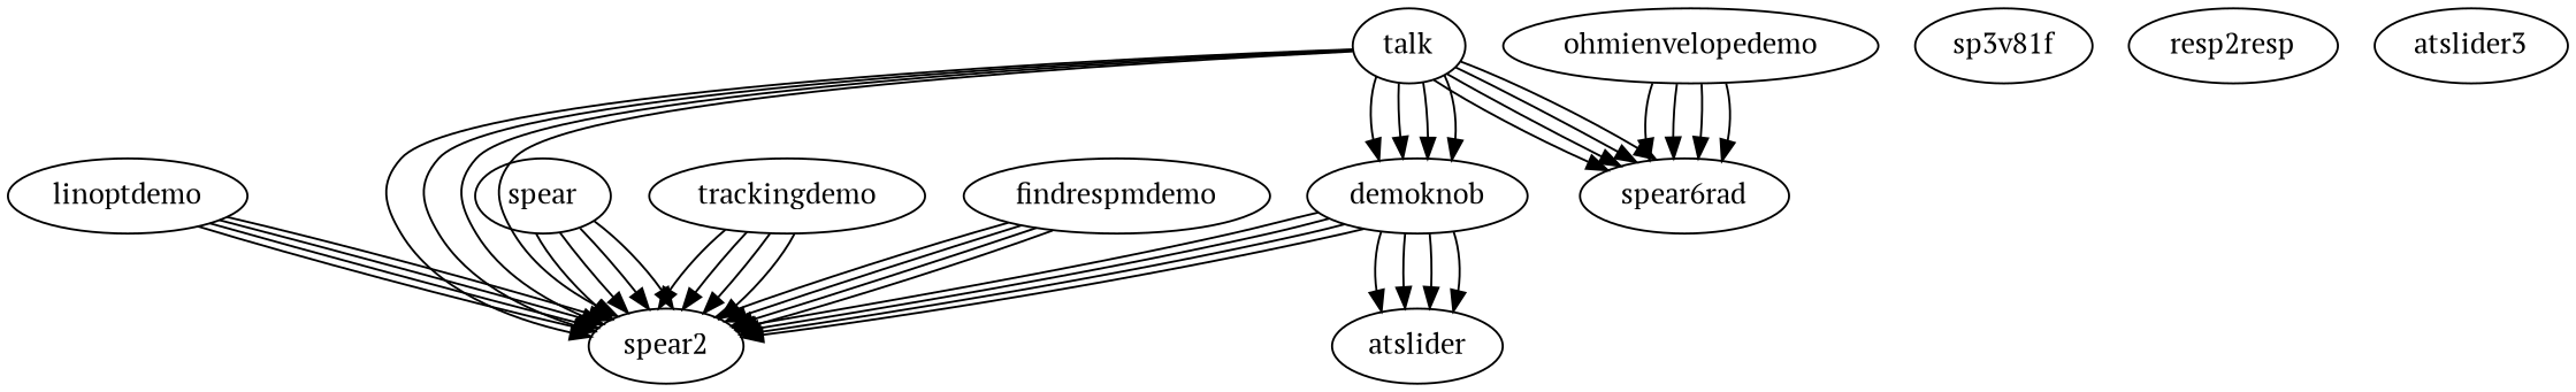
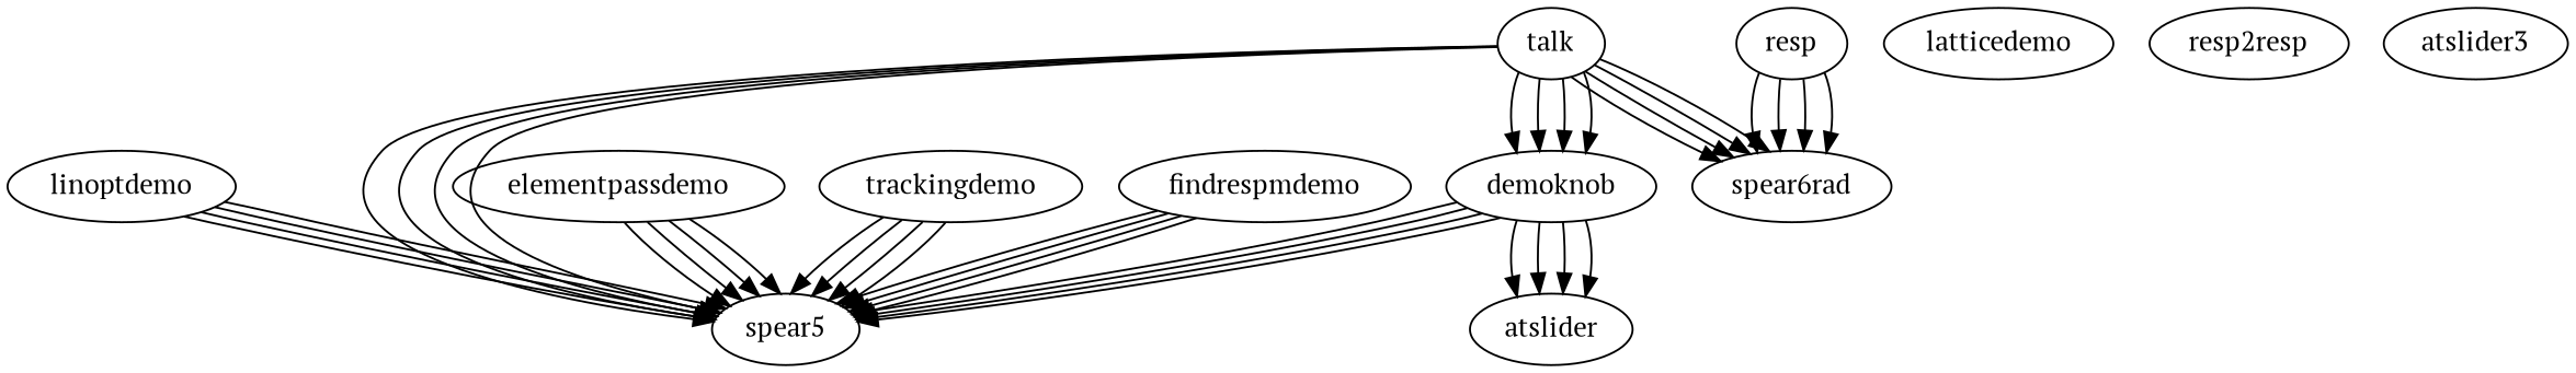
  digraph {
    fontname="PT Serif"
    node [fontname="PT Serif"]
    edge [fontname="PT Serif"]
    demoknob
    atslider
-   spear2
-   elementpassdemo [label=spear]
+   spear2 [label=spear5]
+   elementpassdemo
    findrespmdemo
    linoptdemo
    n7 [label=spear6rad]
-   ohmienvelopedemo
+   ohmienvelopedemo [label=resp]
    talk
    trackingdemo
-   sp3v81f
+   latticedemo
    n13 [label=resp2resp]
    n14 [label=atslider3]
    demoknob -> atslider
    demoknob -> atslider
    demoknob -> atslider
    demoknob -> atslider
    demoknob -> spear2
    demoknob -> spear2
    demoknob -> spear2
    demoknob -> spear2
    elementpassdemo -> spear2
    elementpassdemo -> spear2
    elementpassdemo -> spear2
    elementpassdemo -> spear2
    findrespmdemo -> spear2
    findrespmdemo -> spear2
    findrespmdemo -> spear2
    findrespmdemo -> spear2
    linoptdemo -> spear2
    linoptdemo -> spear2
    linoptdemo -> spear2
    linoptdemo -> spear2
    ohmienvelopedemo -> n7
    ohmienvelopedemo -> n7
    ohmienvelopedemo -> n7
    ohmienvelopedemo -> n7
    talk -> demoknob
    talk -> demoknob
    talk -> demoknob
    talk -> demoknob
    talk -> spear2
    talk -> spear2
    talk -> spear2
    talk -> spear2
    talk -> n7
    talk -> n7
    talk -> n7
    talk -> n7
    trackingdemo -> spear2
    trackingdemo -> spear2
    trackingdemo -> spear2
    trackingdemo -> spear2
  }
